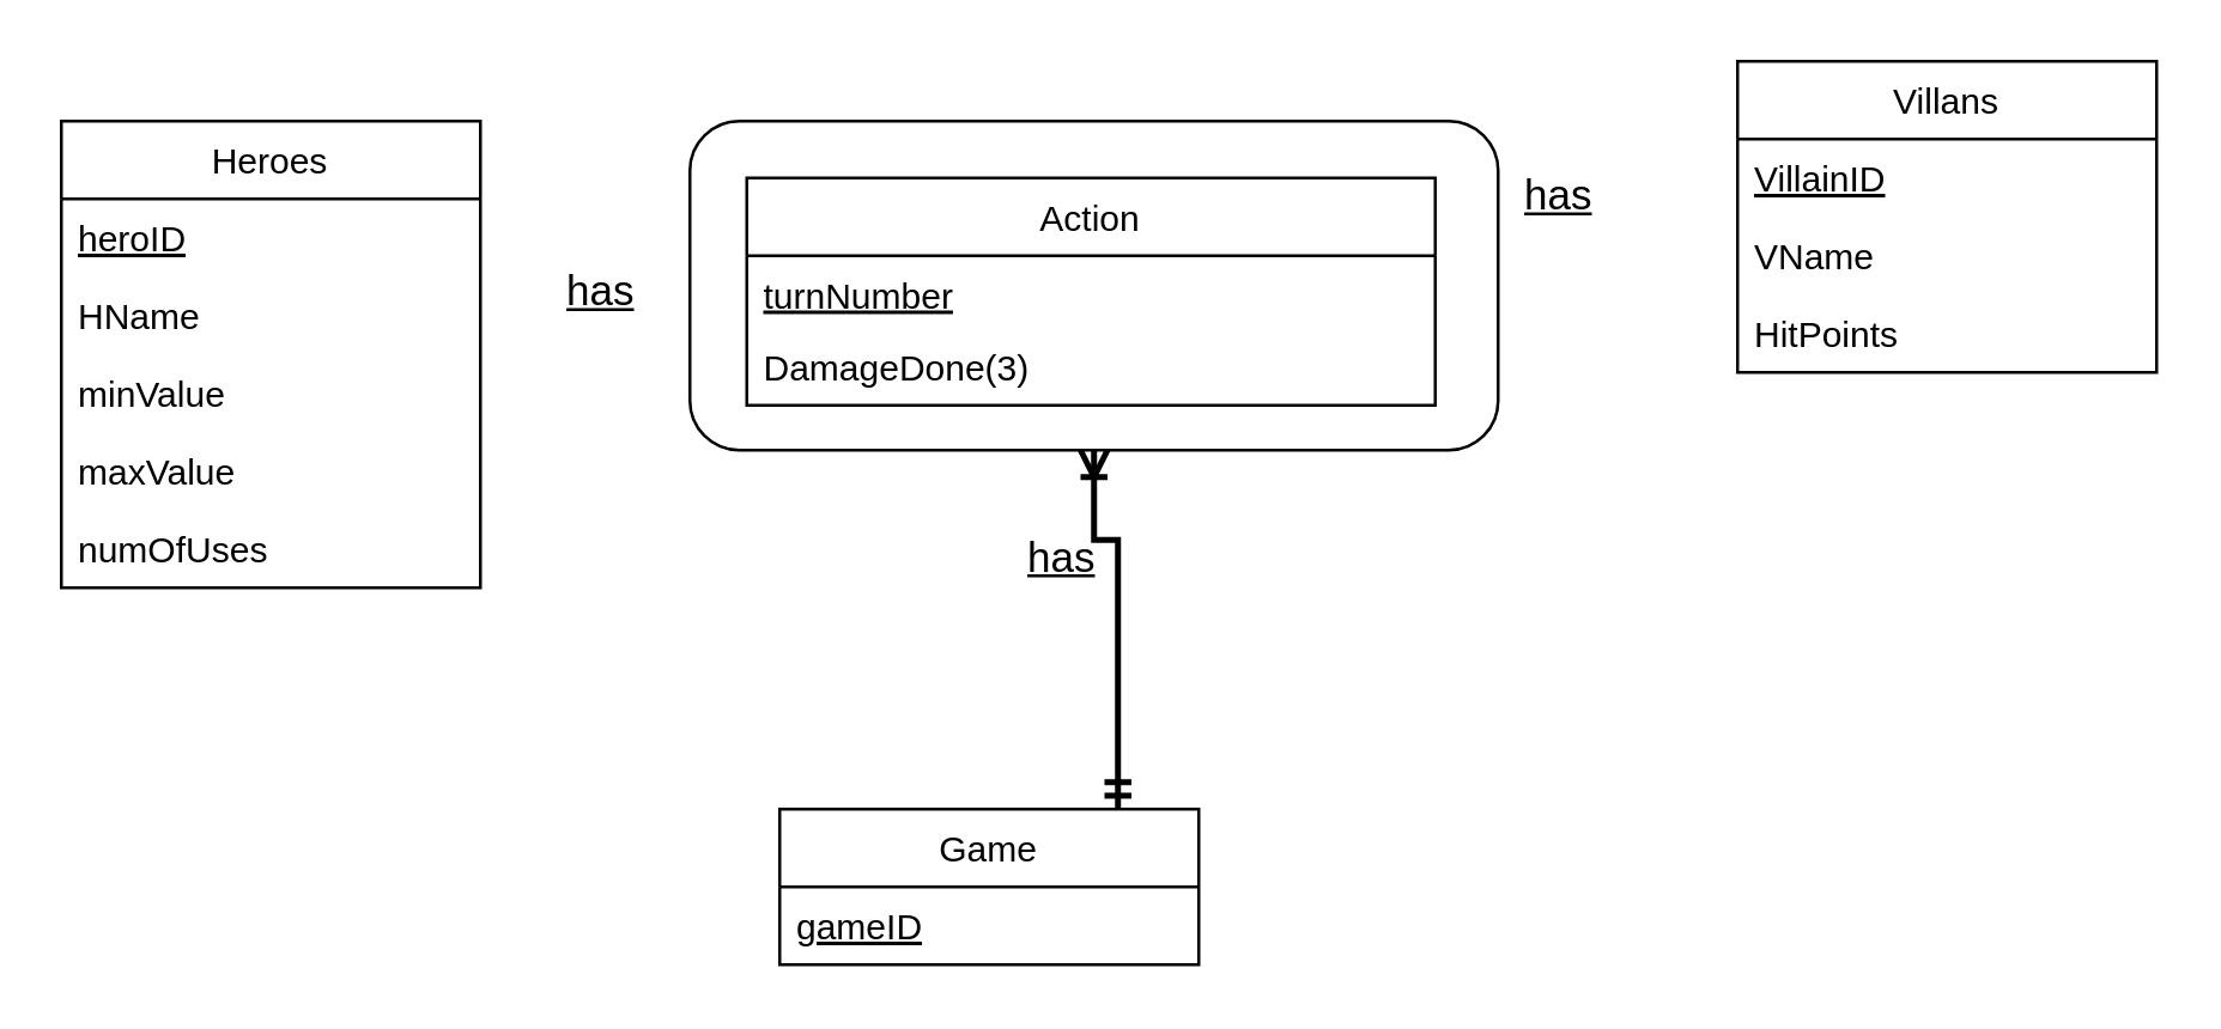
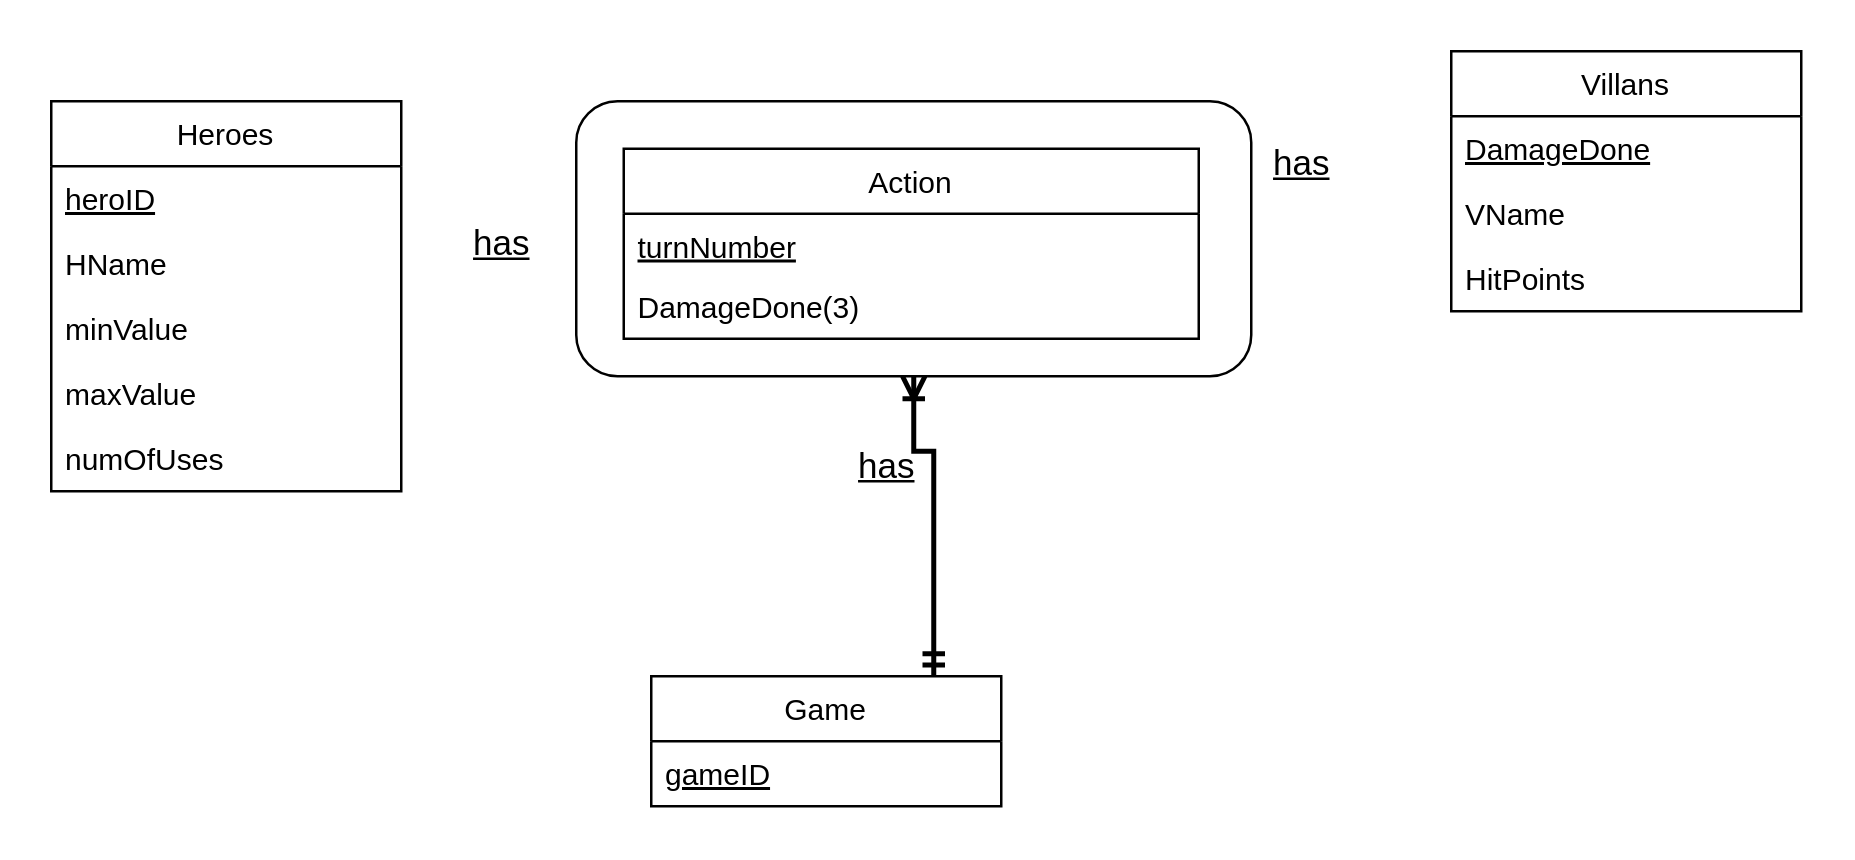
  <mxCell id="0" />
  <mxCell id="1" parent="0" />
  <mxCell id="2" value="" style="rounded=1;whiteSpace=wrap;html=1;strokeWidth=1;" parent="1" vertex="1"><mxGeometry x="230" y="40" width="270" height="110" as="geometry" /></mxCell>
  <mxCell id="3" value="Heroes" style="swimlane;fontStyle=0;childLayout=stackLayout;horizontal=1;startSize=26;horizontalStack=0;resizeParent=1;resizeParentMax=0;resizeLast=0;collapsible=1;marginBottom=0;" parent="1" vertex="1"><mxGeometry x="20" y="40" width="140" height="156" as="geometry" /></mxCell>
  <mxCell id="4" value="heroID" style="text;strokeColor=none;fillColor=none;align=left;verticalAlign=top;spacingLeft=4;spacingRight=4;overflow=hidden;rotatable=0;points=[[0,0.5],[1,0.5]];portConstraint=eastwest;fontStyle=4" parent="3" vertex="1"><mxGeometry y="26" width="140" height="26" as="geometry" /></mxCell>
  <mxCell id="5" value="HName" style="text;strokeColor=none;fillColor=none;align=left;verticalAlign=top;spacingLeft=4;spacingRight=4;overflow=hidden;rotatable=0;points=[[0,0.5],[1,0.5]];portConstraint=eastwest;" parent="3" vertex="1"><mxGeometry y="52" width="140" height="26" as="geometry" /></mxCell>
  <mxCell id="6" value="minValue" style="text;strokeColor=none;fillColor=none;align=left;verticalAlign=top;spacingLeft=4;spacingRight=4;overflow=hidden;rotatable=0;points=[[0,0.5],[1,0.5]];portConstraint=eastwest;" parent="3" vertex="1"><mxGeometry y="78" width="140" height="26" as="geometry" /></mxCell>
  <mxCell id="7" value="maxValue" style="text;strokeColor=none;fillColor=none;align=left;verticalAlign=top;spacingLeft=4;spacingRight=4;overflow=hidden;rotatable=0;points=[[0,0.5],[1,0.5]];portConstraint=eastwest;" parent="3" vertex="1"><mxGeometry y="104" width="140" height="26" as="geometry" /></mxCell>
  <mxCell id="8" value="numOfUses" style="text;strokeColor=none;fillColor=none;align=left;verticalAlign=top;spacingLeft=4;spacingRight=4;overflow=hidden;rotatable=0;points=[[0,0.5],[1,0.5]];portConstraint=eastwest;" parent="3" vertex="1"><mxGeometry y="130" width="140" height="26" as="geometry" /></mxCell>
  <mxCell id="9" value="Villans" style="swimlane;fontStyle=0;childLayout=stackLayout;horizontal=1;startSize=26;horizontalStack=0;resizeParent=1;resizeParentMax=0;resizeLast=0;collapsible=1;marginBottom=0;" parent="1" vertex="1"><mxGeometry x="580" y="20" width="140" height="104" as="geometry" /></mxCell>
- <mxCell id="10" value="VillainID" style="text;strokeColor=none;fillColor=none;align=left;verticalAlign=top;spacingLeft=4;spacingRight=4;overflow=hidden;rotatable=0;points=[[0,0.5],[1,0.5]];portConstraint=eastwest;fontStyle=4" parent="9" vertex="1"><mxGeometry y="26" width="140" height="26" as="geometry" /></mxCell>
+ <mxCell id="10" value="DamageDone" style="text;strokeColor=none;fillColor=none;align=left;verticalAlign=top;spacingLeft=4;spacingRight=4;overflow=hidden;rotatable=0;points=[[0,0.5],[1,0.5]];portConstraint=eastwest;fontStyle=4" parent="9" vertex="1"><mxGeometry y="26" width="140" height="26" as="geometry" /></mxCell>
  <mxCell id="11" value="VName" style="text;strokeColor=none;fillColor=none;align=left;verticalAlign=top;spacingLeft=4;spacingRight=4;overflow=hidden;rotatable=0;points=[[0,0.5],[1,0.5]];portConstraint=eastwest;" parent="9" vertex="1"><mxGeometry y="52" width="140" height="26" as="geometry" /></mxCell>
  <mxCell id="12" value="HitPoints" style="text;strokeColor=none;fillColor=none;align=left;verticalAlign=top;spacingLeft=4;spacingRight=4;overflow=hidden;rotatable=0;points=[[0,0.5],[1,0.5]];portConstraint=eastwest;" parent="9" vertex="1"><mxGeometry y="78" width="140" height="26" as="geometry" /></mxCell>
  <mxCell id="13" value="Action" style="swimlane;fontStyle=0;childLayout=stackLayout;horizontal=1;startSize=26;horizontalStack=0;resizeParent=1;resizeParentMax=0;resizeLast=0;collapsible=1;marginBottom=0;" parent="1" vertex="1"><mxGeometry x="249" y="59" width="230" height="76" as="geometry" /></mxCell>
  <mxCell id="14" value="turnNumber" style="text;strokeColor=none;fillColor=none;align=left;verticalAlign=top;spacingLeft=4;spacingRight=4;overflow=hidden;rotatable=0;points=[[0,0.5],[1,0.5]];portConstraint=eastwest;fontStyle=4" vertex="1" parent="13"><mxGeometry y="26" width="230" height="24" as="geometry" /></mxCell>
  <mxCell id="15" value="DamageDone(3)" style="text;strokeColor=none;fillColor=none;align=left;verticalAlign=top;spacingLeft=4;spacingRight=4;overflow=hidden;rotatable=0;points=[[0,0.5],[1,0.5]];portConstraint=eastwest;" parent="13" vertex="1"><mxGeometry y="50" width="230" height="26" as="geometry" /></mxCell>
  <mxCell id="16" value="&lt;u&gt;&lt;font style=&quot;font-size: 14px&quot;&gt;has&lt;/font&gt;&lt;/u&gt;" style="text;html=1;align=center;verticalAlign=middle;resizable=0;points=[];autosize=1;strokeColor=none;fillColor=none;strokeWidth=1;perimeterSpacing=0;" parent="1" vertex="1"><mxGeometry x="180" y="87" width="40" height="20" as="geometry" /></mxCell>
  <mxCell id="17" value="&lt;u style=&quot;font-size: 14px&quot;&gt;has&lt;/u&gt;" style="text;html=1;align=center;verticalAlign=middle;resizable=0;points=[];autosize=1;strokeColor=none;fillColor=none;strokeWidth=1;perimeterSpacing=0;" parent="1" vertex="1"><mxGeometry x="500" y="55" width="40" height="20" as="geometry" /></mxCell>
  <mxCell id="18" value="Game" style="swimlane;fontStyle=0;childLayout=stackLayout;horizontal=1;startSize=26;horizontalStack=0;resizeParent=1;resizeParentMax=0;resizeLast=0;collapsible=1;marginBottom=0;" vertex="1" parent="1"><mxGeometry x="260" y="270" width="140" height="52" as="geometry" /></mxCell>
  <mxCell id="19" value="gameID" style="text;strokeColor=none;fillColor=none;align=left;verticalAlign=top;spacingLeft=4;spacingRight=4;overflow=hidden;rotatable=0;points=[[0,0.5],[1,0.5]];portConstraint=eastwest;fontStyle=4" vertex="1" parent="18"><mxGeometry y="26" width="140" height="26" as="geometry" /></mxCell>
  <mxCell id="20" style="edgeStyle=orthogonalEdgeStyle;rounded=0;orthogonalLoop=1;jettySize=auto;html=1;startArrow=ERoneToMany;startFill=0;endArrow=ERmandOne;endFill=0;strokeWidth=2;jumpSize=4;fontSize=12;" edge="1" parent="1" source="2" target="18"><mxGeometry relative="1" as="geometry"><mxPoint x="364" y="144" as="sourcePoint" /><mxPoint x="373" y="230" as="targetPoint" /><Array as="points"><mxPoint x="365" y="180" /><mxPoint x="373" y="180" /></Array></mxGeometry></mxCell>
  <mxCell id="21" value="&lt;u&gt;&lt;font style=&quot;font-size: 14px&quot;&gt;has&lt;/font&gt;&lt;/u&gt;" style="text;html=1;align=center;verticalAlign=middle;resizable=0;points=[];autosize=1;strokeColor=none;fillColor=none;strokeWidth=1;perimeterSpacing=0;" vertex="1" parent="1"><mxGeometry x="334" y="176" width="40" height="20" as="geometry" /></mxCell>
